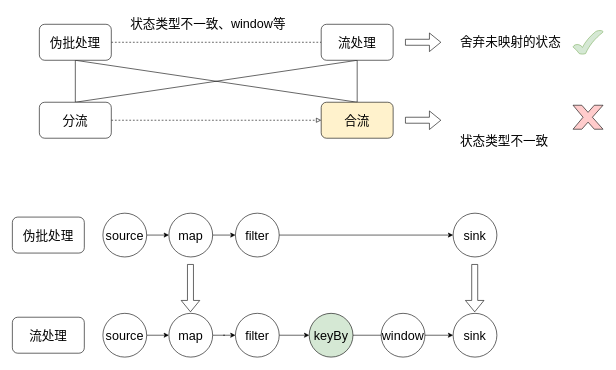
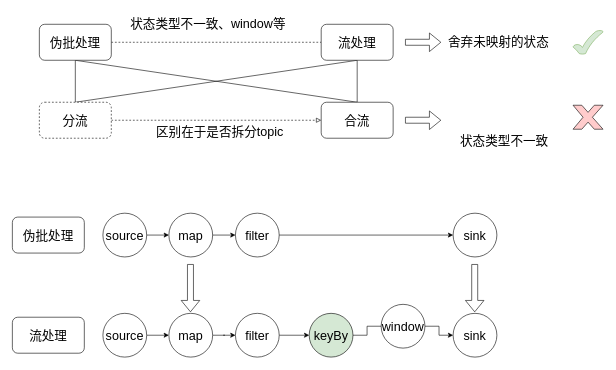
  <mxCell id="0" />
  <mxCell id="1" parent="0" />
  <mxCell id="2" style="edgeStyle=orthogonalEdgeStyle;rounded=0;orthogonalLoop=1;jettySize=auto;html=1;entryX=0.5;entryY=0;entryDx=0;entryDy=0;fontSize=21;endArrow=none;endFill=0;" parent="1" source="5" target="11" edge="1"><mxGeometry relative="1" as="geometry" /></mxCell>
  <mxCell id="3" style="rounded=0;orthogonalLoop=1;jettySize=auto;html=1;exitX=0.5;exitY=1;exitDx=0;exitDy=0;fontSize=21;entryX=0.5;entryY=0;entryDx=0;entryDy=0;startArrow=none;startFill=0;endArrow=none;endFill=0;" parent="1" source="5" target="12" edge="1"><mxGeometry relative="1" as="geometry" /></mxCell>
  <mxCell id="4" style="edgeStyle=none;rounded=0;orthogonalLoop=1;jettySize=auto;html=1;exitX=1;exitY=0.5;exitDx=0;exitDy=0;entryX=0;entryY=0.5;entryDx=0;entryDy=0;fontSize=21;startArrow=none;startFill=0;endArrow=none;endFill=0;dashed=1;" parent="1" source="5" target="9" edge="1"><mxGeometry relative="1" as="geometry" /></mxCell>
  <mxCell id="5" value="伪批处理" style="rounded=1;whiteSpace=wrap;html=1;fontSize=21;" parent="1" vertex="1"><mxGeometry x="65" y="40" width="120" height="60" as="geometry" /></mxCell>
  <mxCell id="6" style="edgeStyle=orthogonalEdgeStyle;rounded=0;orthogonalLoop=1;jettySize=auto;html=1;exitX=0.5;exitY=1;exitDx=0;exitDy=0;fontSize=21;endArrow=none;endFill=0;" parent="1" source="9" target="12" edge="1"><mxGeometry relative="1" as="geometry" /></mxCell>
  <mxCell id="7" style="edgeStyle=none;rounded=0;orthogonalLoop=1;jettySize=auto;html=1;exitX=0.5;exitY=1;exitDx=0;exitDy=0;entryX=0.5;entryY=0;entryDx=0;entryDy=0;fontSize=21;endArrow=none;endFill=0;" parent="1" source="9" target="11" edge="1"><mxGeometry relative="1" as="geometry" /></mxCell>
  <mxCell id="8" style="edgeStyle=none;rounded=0;orthogonalLoop=1;jettySize=auto;html=1;fontSize=21;startArrow=none;startFill=0;endArrow=block;endFill=0;shape=flexArrow;" parent="1" edge="1"><mxGeometry relative="1" as="geometry"><mxPoint x="735" y="70" as="targetPoint" /><mxPoint x="675" y="70" as="sourcePoint" /></mxGeometry></mxCell>
  <mxCell id="9" value="流处理" style="rounded=1;whiteSpace=wrap;html=1;fontSize=21;" parent="1" vertex="1"><mxGeometry x="535" y="40" width="120" height="60" as="geometry" /></mxCell>
  <mxCell id="10" style="edgeStyle=none;rounded=0;orthogonalLoop=1;jettySize=auto;html=1;exitX=1;exitY=0.5;exitDx=0;exitDy=0;entryX=0;entryY=0.5;entryDx=0;entryDy=0;dashed=1;fontSize=21;startArrow=none;startFill=0;endArrow=block;endFill=0;" parent="1" source="11" target="12" edge="1"><mxGeometry relative="1" as="geometry" /></mxCell>
- <mxCell id="11" value="分流" style="rounded=1;whiteSpace=wrap;html=1;fontSize=21;" parent="1" vertex="1"><mxGeometry x="65" y="170" width="120" height="60" as="geometry" /></mxCell>
- <mxCell id="12" value="合流" style="rounded=1;whiteSpace=wrap;html=1;fontSize=21;fillColor=#fff2cc;" parent="1" vertex="1"><mxGeometry x="535" y="170" width="120" height="60" as="geometry" /></mxCell>
+ <mxCell id="11" value="分流" style="rounded=1;whiteSpace=wrap;html=1;fontSize=21;dashed=1;" parent="1" vertex="1"><mxGeometry x="65" y="170" width="120" height="60" as="geometry" /></mxCell>
+ <mxCell id="12" value="合流" style="rounded=1;whiteSpace=wrap;html=1;fontSize=21;" parent="1" vertex="1"><mxGeometry x="535" y="170" width="120" height="60" as="geometry" /></mxCell>
  <mxCell id="13" value="&lt;span style=&quot;color: rgb(0, 0, 0); font-family: Helvetica; font-size: 21px; font-style: normal; font-variant-ligatures: normal; font-variant-caps: normal; font-weight: 400; letter-spacing: normal; orphans: 2; text-align: center; text-indent: 0px; text-transform: none; widows: 2; word-spacing: 0px; -webkit-text-stroke-width: 0px; background-color: rgb(255, 255, 255); text-decoration-thickness: initial; text-decoration-style: initial; text-decoration-color: initial; float: none; display: inline !important;&quot;&gt;状态类型不一致、window等&lt;/span&gt;" style="text;whiteSpace=wrap;html=1;fontSize=21;" parent="1" vertex="1"><mxGeometry x="215" y="20" width="310" height="50" as="geometry" /></mxCell>
+ <mxCell id="14" value="&lt;span style=&quot;color: rgb(0, 0, 0); font-family: Helvetica; font-size: 21px; font-style: normal; font-variant-ligatures: normal; font-variant-caps: normal; font-weight: 400; letter-spacing: normal; orphans: 2; text-align: center; text-indent: 0px; text-transform: none; widows: 2; word-spacing: 0px; -webkit-text-stroke-width: 0px; background-color: rgb(255, 255, 255); text-decoration-thickness: initial; text-decoration-style: initial; text-decoration-color: initial; float: none; display: inline !important;&quot;&gt;区别在于是否拆分topic&lt;/span&gt;" style="text;whiteSpace=wrap;html=1;fontSize=21;" parent="1" vertex="1"><mxGeometry x="257.5" y="200" width="225" height="40" as="geometry" /></mxCell>
  <mxCell id="15" style="edgeStyle=none;rounded=0;orthogonalLoop=1;jettySize=auto;html=1;fontSize=21;startArrow=none;startFill=0;endArrow=block;endFill=0;shape=flexArrow;" parent="1" edge="1"><mxGeometry relative="1" as="geometry"><mxPoint x="735" y="200" as="targetPoint" /><mxPoint x="675" y="200" as="sourcePoint" /></mxGeometry></mxCell>
- <mxCell id="16" value="&lt;div style=&quot;text-align: center;&quot;&gt;&lt;span style=&quot;background-color: rgb(255, 255, 255);&quot;&gt;舍弃未映射的状态&lt;/span&gt;&lt;/div&gt;" style="text;whiteSpace=wrap;html=1;fontSize=21;" parent="1" vertex="1"><mxGeometry x="765" y="50" width="180" height="40" as="geometry" /></mxCell>
+ <mxCell id="16" value="&lt;div style=&quot;text-align: center;&quot;&gt;&lt;span style=&quot;background-color: rgb(255, 255, 255);&quot;&gt;舍弃未映射的状态&lt;/span&gt;&lt;/div&gt;" style="text;whiteSpace=wrap;html=1;fontSize=21;" parent="1" vertex="1"><mxGeometry x="745" y="50" width="180" height="40" as="geometry" /></mxCell>
  <mxCell id="17" value="&lt;div style=&quot;text-align: center;&quot;&gt;&lt;span style=&quot;background-color: rgb(255, 255, 255);&quot;&gt;状态类型不一致&lt;/span&gt;&lt;/div&gt;" style="text;whiteSpace=wrap;html=1;fontSize=21;" parent="1" vertex="1"><mxGeometry x="765" y="215" width="180" height="50" as="geometry" /></mxCell>
  <mxCell id="18" value="" style="verticalLabelPosition=bottom;verticalAlign=top;html=1;shape=mxgraph.basic.tick;fontSize=21;fillColor=#d5e8d4;strokeColor=#82b366;" parent="1" vertex="1"><mxGeometry x="955" y="50" width="50" height="40" as="geometry" /></mxCell>
  <mxCell id="19" value="" style="verticalLabelPosition=bottom;verticalAlign=top;html=1;shape=mxgraph.basic.x;fontSize=21;fillColor=#FFCCCC;" parent="1" vertex="1"><mxGeometry x="955" y="175" width="50" height="40" as="geometry" /></mxCell>
  <mxCell id="20" style="edgeStyle=orthogonalEdgeStyle;rounded=0;orthogonalLoop=1;jettySize=auto;html=1;exitX=1;exitY=0.5;exitDx=0;exitDy=0;entryX=0;entryY=0.5;entryDx=0;entryDy=0;fontSize=21;" parent="1" source="21" target="23" edge="1"><mxGeometry relative="1" as="geometry" /></mxCell>
  <mxCell id="21" value="source" style="ellipse;whiteSpace=wrap;html=1;aspect=fixed;spacing=2;fontSize=21;" parent="1" vertex="1"><mxGeometry x="171" y="355" width="73" height="73" as="geometry" /></mxCell>
  <mxCell id="22" style="edgeStyle=orthogonalEdgeStyle;rounded=0;orthogonalLoop=1;jettySize=auto;html=1;exitX=1;exitY=0.5;exitDx=0;exitDy=0;entryX=0;entryY=0.5;entryDx=0;entryDy=0;fontSize=21;" parent="1" source="23" target="25" edge="1"><mxGeometry relative="1" as="geometry" /></mxCell>
  <mxCell id="23" value="map" style="ellipse;whiteSpace=wrap;html=1;aspect=fixed;spacing=2;fontSize=21;" parent="1" vertex="1"><mxGeometry x="281" y="355" width="73" height="73" as="geometry" /></mxCell>
  <mxCell id="24" style="edgeStyle=orthogonalEdgeStyle;rounded=0;orthogonalLoop=1;jettySize=auto;html=1;exitX=1;exitY=0.5;exitDx=0;exitDy=0;fontSize=21;" parent="1" source="25" target="26" edge="1"><mxGeometry relative="1" as="geometry" /></mxCell>
  <mxCell id="25" value="filter" style="ellipse;whiteSpace=wrap;html=1;aspect=fixed;spacing=2;fontSize=21;" parent="1" vertex="1"><mxGeometry x="392" y="355" width="73" height="73" as="geometry" /></mxCell>
  <mxCell id="26" value="sink" style="ellipse;whiteSpace=wrap;html=1;aspect=fixed;spacing=2;fontSize=21;" parent="1" vertex="1"><mxGeometry x="755" y="355" width="73" height="73" as="geometry" /></mxCell>
  <mxCell id="27" style="edgeStyle=orthogonalEdgeStyle;rounded=0;orthogonalLoop=1;jettySize=auto;html=1;exitX=1;exitY=0.5;exitDx=0;exitDy=0;fontSize=21;" parent="1" source="28" target="31" edge="1"><mxGeometry relative="1" as="geometry" /></mxCell>
- <mxCell id="28" value="window" style="ellipse;whiteSpace=wrap;html=1;aspect=fixed;spacing=2;fontSize=21;" parent="1" vertex="1"><mxGeometry x="635" y="522" width="73" height="73" as="geometry" /></mxCell>
+ <mxCell id="28" value="window" style="ellipse;whiteSpace=wrap;html=1;aspect=fixed;spacing=2;fontSize=21;" parent="1" vertex="1"><mxGeometry x="635" y="507" width="73" height="73" as="geometry" /></mxCell>
  <mxCell id="29" style="edgeStyle=orthogonalEdgeStyle;rounded=0;orthogonalLoop=1;jettySize=auto;html=1;exitX=1;exitY=0.5;exitDx=0;exitDy=0;fontSize=21;endArrow=none;" parent="1" source="30" target="28" edge="1"><mxGeometry relative="1" as="geometry" /></mxCell>
  <mxCell id="30" value="keyBy" style="ellipse;whiteSpace=wrap;html=1;aspect=fixed;spacing=2;fontSize=21;fillColor=#d5e8d4;" parent="1" vertex="1"><mxGeometry x="515" y="522" width="73" height="73" as="geometry" /></mxCell>
  <mxCell id="31" value="sink" style="ellipse;whiteSpace=wrap;html=1;aspect=fixed;spacing=2;fontSize=21;" parent="1" vertex="1"><mxGeometry x="755" y="522" width="73" height="73" as="geometry" /></mxCell>
  <mxCell id="32" style="edgeStyle=orthogonalEdgeStyle;rounded=0;orthogonalLoop=1;jettySize=auto;html=1;exitX=1;exitY=0.5;exitDx=0;exitDy=0;entryX=0;entryY=0.5;entryDx=0;entryDy=0;fontSize=21;" parent="1" source="33" target="35" edge="1"><mxGeometry relative="1" as="geometry" /></mxCell>
  <mxCell id="33" value="source" style="ellipse;whiteSpace=wrap;html=1;aspect=fixed;spacing=2;fontSize=21;" parent="1" vertex="1"><mxGeometry x="171" y="522" width="73" height="73" as="geometry" /></mxCell>
  <mxCell id="34" style="edgeStyle=orthogonalEdgeStyle;rounded=0;orthogonalLoop=1;jettySize=auto;html=1;exitX=1;exitY=0.5;exitDx=0;exitDy=0;fontSize=21;" parent="1" source="35" target="37" edge="1"><mxGeometry relative="1" as="geometry" /></mxCell>
  <mxCell id="35" value="map" style="ellipse;whiteSpace=wrap;html=1;aspect=fixed;spacing=2;fontSize=21;" parent="1" vertex="1"><mxGeometry x="281" y="522" width="73" height="73" as="geometry" /></mxCell>
  <mxCell id="36" style="edgeStyle=orthogonalEdgeStyle;rounded=0;orthogonalLoop=1;jettySize=auto;html=1;exitX=1;exitY=0.5;exitDx=0;exitDy=0;entryX=0;entryY=0.5;entryDx=0;entryDy=0;fontSize=21;" parent="1" source="37" target="30" edge="1"><mxGeometry relative="1" as="geometry" /></mxCell>
  <mxCell id="37" value="filter" style="ellipse;whiteSpace=wrap;html=1;aspect=fixed;spacing=2;fontSize=21;" parent="1" vertex="1"><mxGeometry x="392" y="522" width="73" height="73" as="geometry" /></mxCell>
  <mxCell id="38" value="" style="shape=flexArrow;endArrow=classic;html=1;rounded=0;fontSize=21;" parent="1" edge="1"><mxGeometry width="50" height="50" relative="1" as="geometry"><mxPoint x="317" y="440" as="sourcePoint" /><mxPoint x="317" y="520" as="targetPoint" /></mxGeometry></mxCell>
  <mxCell id="39" value="" style="shape=flexArrow;endArrow=classic;html=1;rounded=0;fontSize=21;" parent="1" edge="1"><mxGeometry width="50" height="50" relative="1" as="geometry"><mxPoint x="791" y="440" as="sourcePoint" /><mxPoint x="791" y="520" as="targetPoint" /></mxGeometry></mxCell>
  <mxCell id="40" value="伪批处理" style="rounded=1;whiteSpace=wrap;html=1;fontSize=21;" parent="1" vertex="1"><mxGeometry x="20" y="361.5" width="120" height="60" as="geometry" /></mxCell>
  <mxCell id="41" value="流处理" style="rounded=1;whiteSpace=wrap;html=1;fontSize=21;" parent="1" vertex="1"><mxGeometry x="20" y="528.5" width="120" height="60" as="geometry" /></mxCell>
